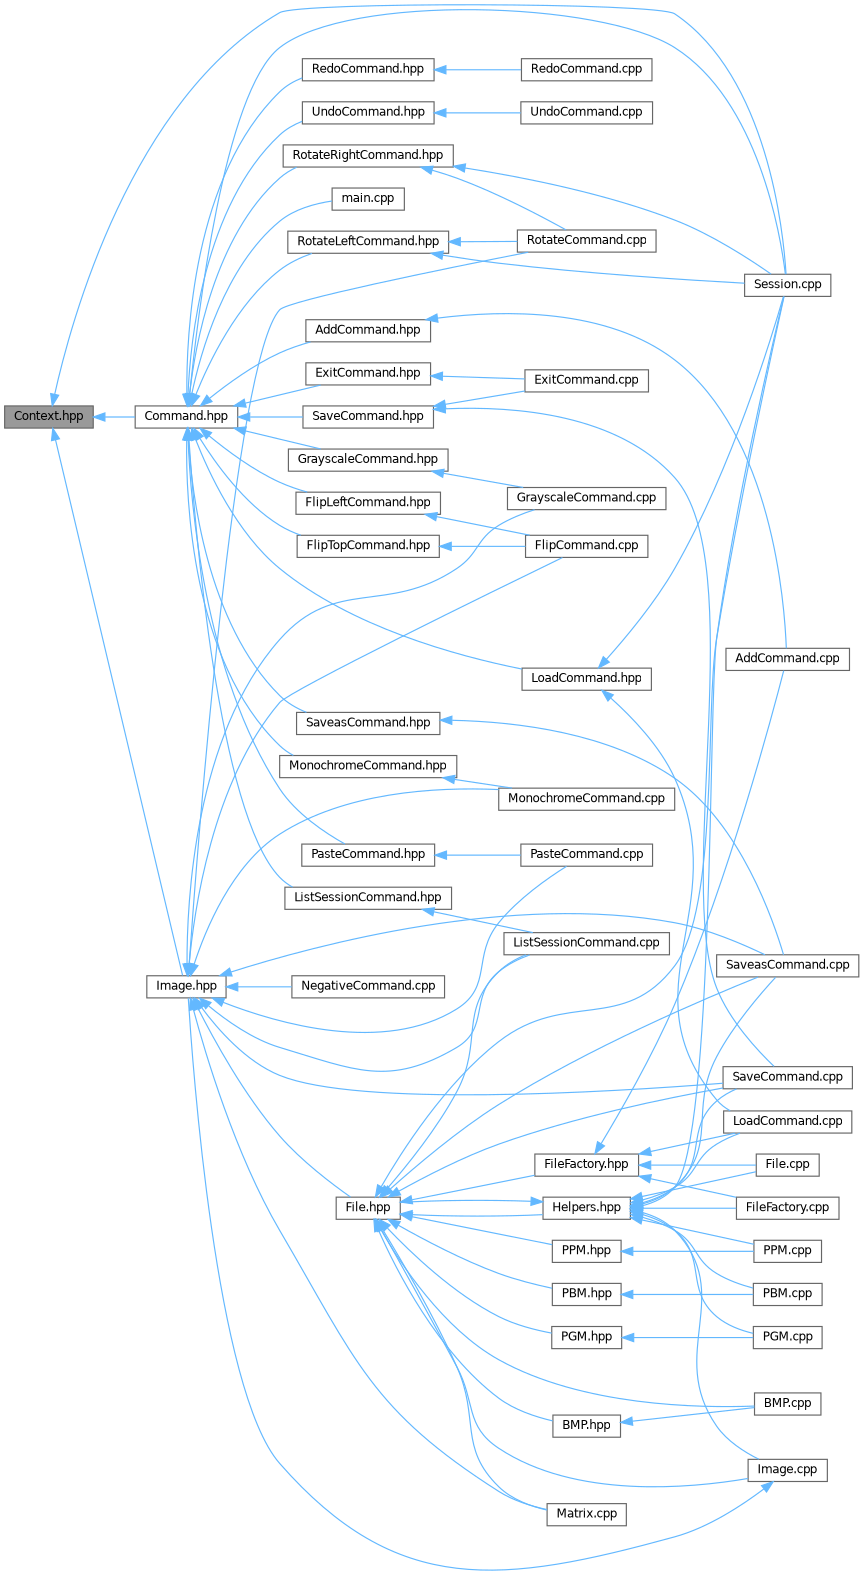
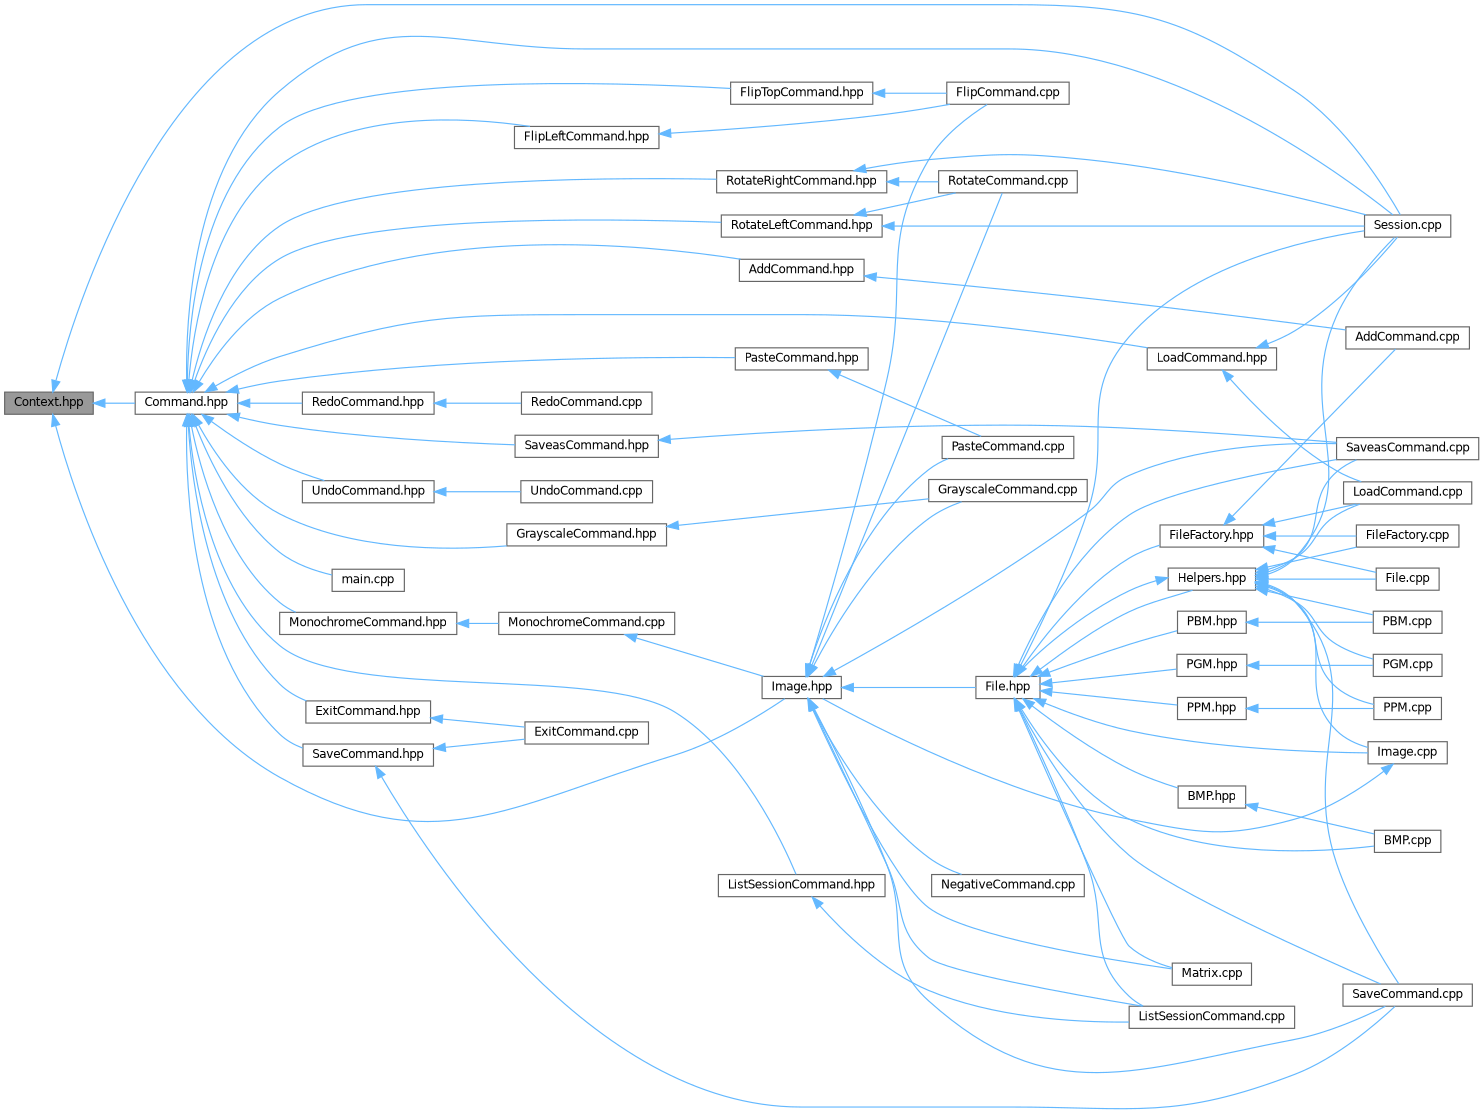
  digraph {
    rankdir=LR
    node [color=grey40 fillcolor=white fontname=Helvetica fontsize=10 shape=box style=filled]
    edge [color=steelblue1 dir=back fontname=Helvetica fontsize=10 labelfontname=Helvetica labelfontsize=10 style=solid]
    n1 [color=gray40 fillcolor=grey60 fontcolor=black height=0.2 label="Context.hpp" width=0.4]
    n2 [height=0.2 label="Command.hpp" width=0.4]
    n3 [height=0.2 label="Session.cpp" width=0.4]
    n4 [height=0.2 label="Image.hpp" width=0.4]
    n5 [height=0.2 label="AddCommand.hpp" width=0.4]
    n6 [height=0.2 label="ExitCommand.hpp" width=0.4]
    n7 [height=0.2 label="FlipLeftCommand.hpp" width=0.4]
    n8 [height=0.2 label="FlipTopCommand.hpp" width=0.4]
    n9 [height=0.2 label="GrayscaleCommand.hpp" width=0.4]
    n10 [height=0.2 label="ListSessionCommand.hpp" width=0.4]
    n11 [height=0.2 label="LoadCommand.hpp" width=0.4]
    n12 [height=0.2 label="MonochromeCommand.hpp" width=0.4]
    n13 [height=0.2 label="PasteCommand.hpp" width=0.4]
    n14 [height=0.2 label="RedoCommand.hpp" width=0.4]
    n15 [height=0.2 label="RotateLeftCommand.hpp" width=0.4]
    n16 [height=0.2 label="RotateRightCommand.hpp" width=0.4]
    n17 [height=0.2 label="SaveCommand.hpp" width=0.4]
    n18 [height=0.2 label="SaveasCommand.hpp" width=0.4]
    n19 [height=0.2 label="UndoCommand.hpp" width=0.4]
    n20 [height=0.2 label="main.cpp" width=0.4]
    n21 [height=0.2 label="FlipCommand.cpp" width=0.4]
    n22 [height=0.2 label="GrayscaleCommand.cpp" width=0.4]
    n23 [height=0.2 label="ListSessionCommand.cpp" width=0.4]
    n24 [height=0.2 label="MonochromeCommand.cpp" width=0.4]
    n25 [height=0.2 label="NegativeCommand.cpp" width=0.4]
    n26 [height=0.2 label="PasteCommand.cpp" width=0.4]
    n27 [height=0.2 label="RotateCommand.cpp" width=0.4]
    n28 [height=0.2 label="SaveCommand.cpp" width=0.4]
    n29 [height=0.2 label="SaveasCommand.cpp" width=0.4]
    n30 [height=0.2 label="File.hpp" width=0.4]
    n31 [height=0.2 label="Matrix.cpp" width=0.4]
    n32 [height=0.2 label="AddCommand.cpp" width=0.4]
    n33 [height=0.2 label="ExitCommand.cpp" width=0.4]
    n34 [height=0.2 label="LoadCommand.cpp" width=0.4]
    n35 [height=0.2 label="RedoCommand.cpp" width=0.4]
    n36 [height=0.2 label="UndoCommand.cpp" width=0.4]
    n37 [height=0.2 label="Image.cpp" width=0.4]
    n38 [height=0.2 label="BMP.cpp" width=0.4]
    n39 [height=0.2 label="BMP.hpp" width=0.4]
    n40 [height=0.2 label="FileFactory.hpp" width=0.4]
    n41 [height=0.2 label="Helpers.hpp" width=0.4]
    n42 [height=0.2 label="PBM.hpp" width=0.4]
    n43 [height=0.2 label="PGM.hpp" width=0.4]
    n44 [height=0.2 label="PPM.hpp" width=0.4]
    n45 [height=0.2 label="File.cpp" width=0.4]
    n46 [height=0.2 label="FileFactory.cpp" width=0.4]
    n47 [height=0.2 label="PBM.cpp" width=0.4]
    n48 [height=0.2 label="PGM.cpp" width=0.4]
    n49 [height=0.2 label="PPM.cpp" width=0.4]
    n1 -> n2
    n1 -> n3
    n1 -> n4
    n2 -> n3
    n2 -> n5
    n2 -> n6
    n2 -> n7
    n2 -> n8
    n2 -> n9
    n2 -> n10
    n2 -> n11
    n2 -> n12
    n2 -> n13
    n2 -> n14
    n2 -> n15
    n2 -> n16
    n2 -> n17
    n2 -> n18
    n2 -> n19
    n2 -> n20
    n4 -> n21
    n4 -> n22
    n4 -> n23
-   n4 -> n24
+   n24 -> n4
    n4 -> n25
    n4 -> n26
    n4 -> n27
    n4 -> n28
    n4 -> n29
    n4 -> n30
    n4 -> n31
    n5 -> n32
    n6 -> n33
    n7 -> n21
    n8 -> n21
    n9 -> n22
    n10 -> n23
    n11 -> n3
    n11 -> n34
    n12 -> n24
    n13 -> n26
    n14 -> n35
    n15 -> n3
    n15 -> n27
    n16 -> n3
    n16 -> n27
    n17 -> n28
    n17 -> n33
    n18 -> n29
    n19 -> n36
    n30 -> n3
    n30 -> n23
    n30 -> n28
    n30 -> n29
    n30 -> n31
    n30 -> n37
    n30 -> n38
    n30 -> n39
    n30 -> n40
    n30 -> n41
    n30 -> n42
    n30 -> n43
    n30 -> n44
    n37 -> n4
    n39 -> n38
    n40 -> n32
    n40 -> n34
    n40 -> n45
    n40 -> n46
    n41 -> n3
    n41 -> n28
    n41 -> n29
    n41 -> n30
    n41 -> n34
    n41 -> n37
    n41 -> n45
    n41 -> n46
    n41 -> n47
    n41 -> n48
    n41 -> n49
    n42 -> n47
    n43 -> n48
    n44 -> n49
  }
